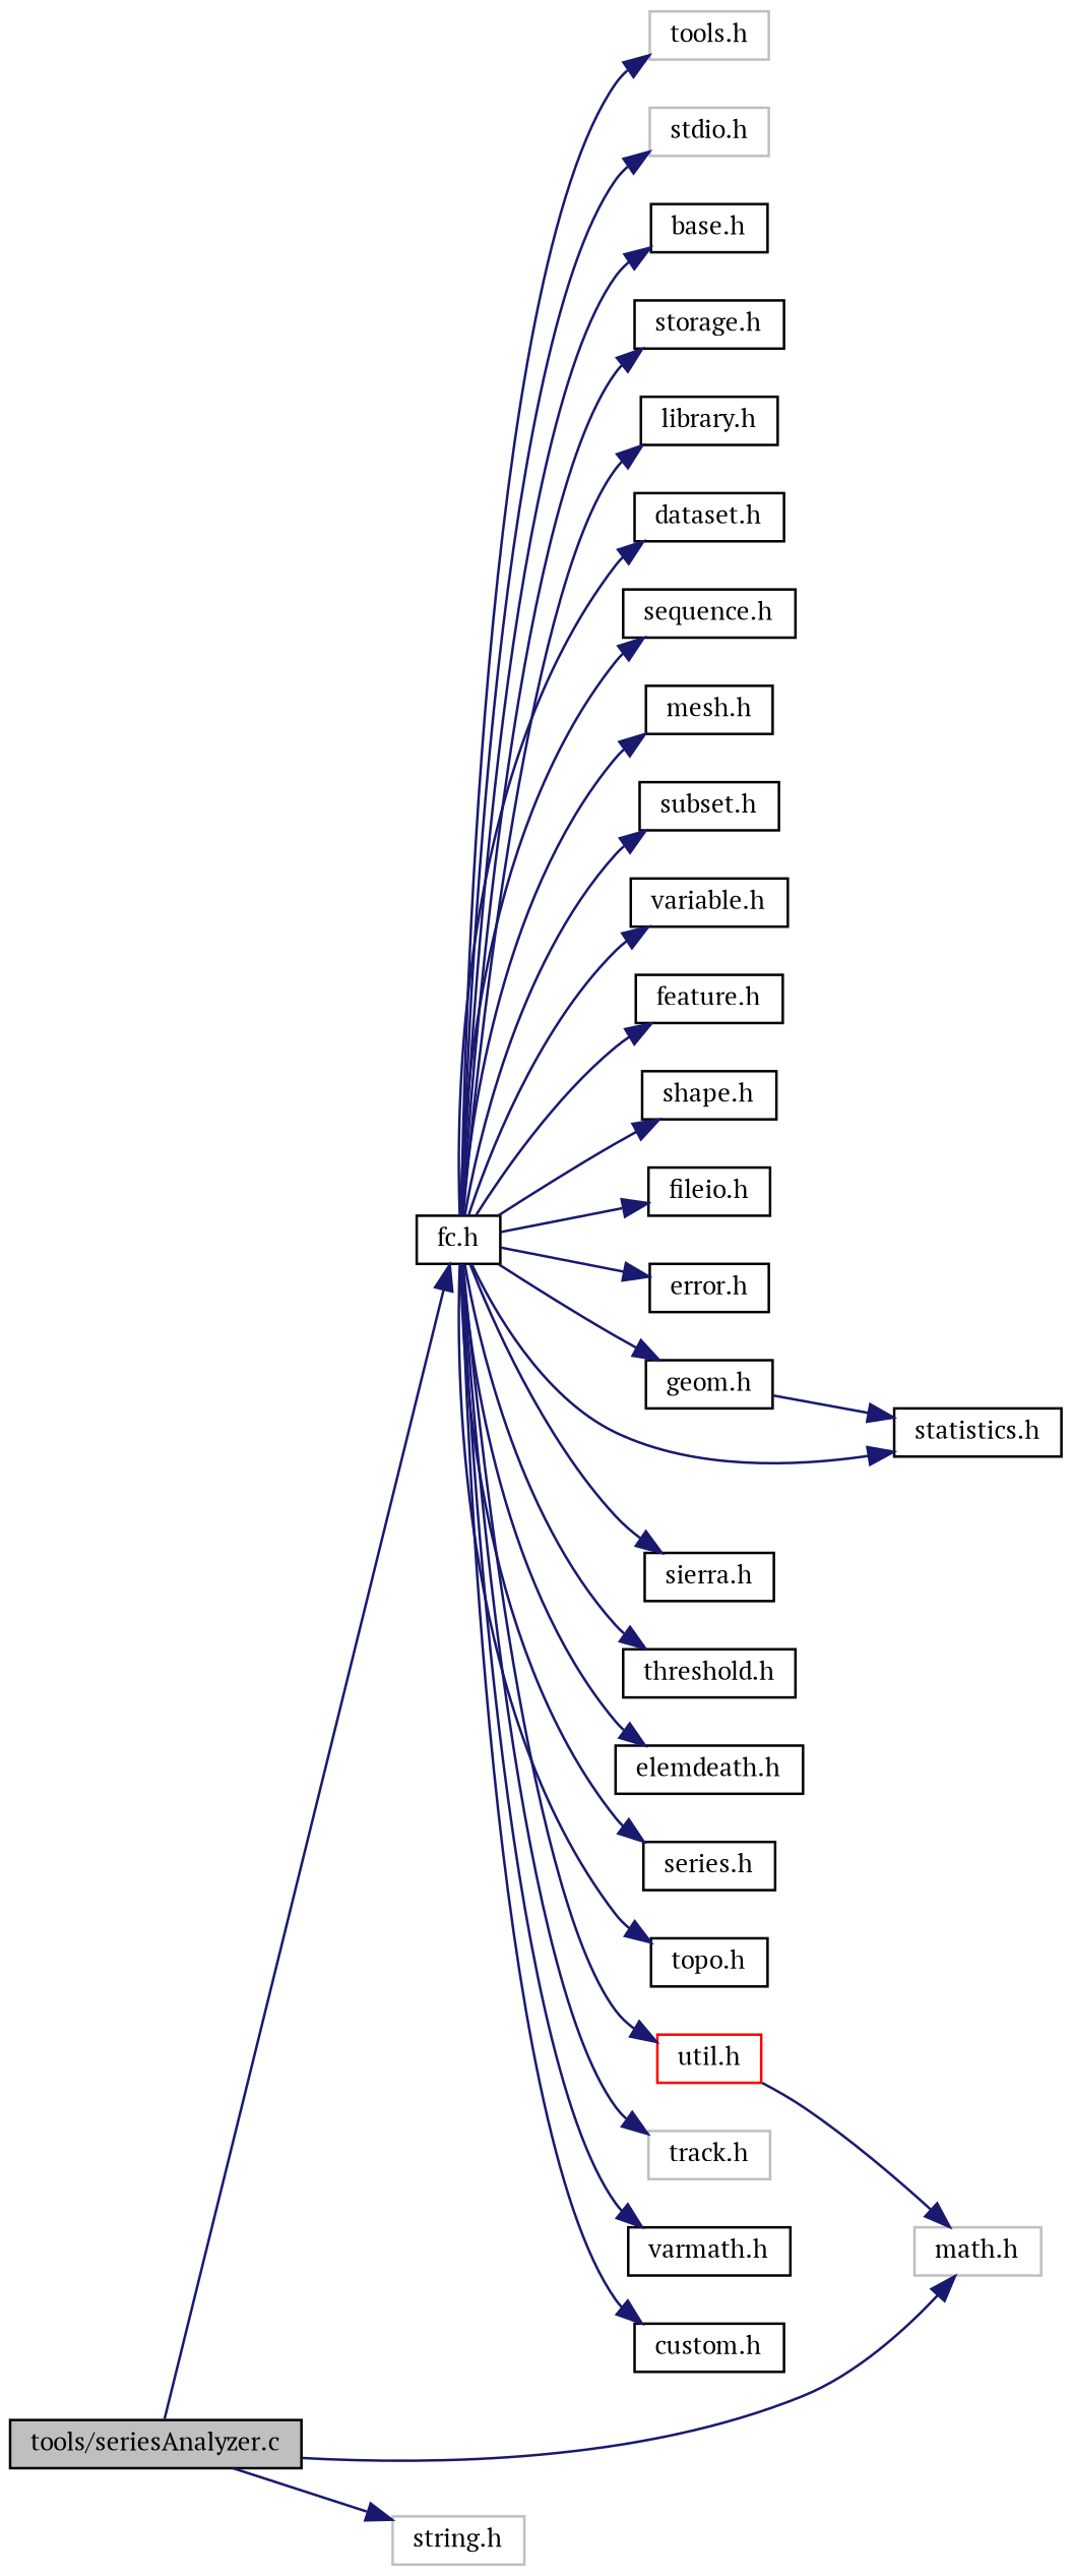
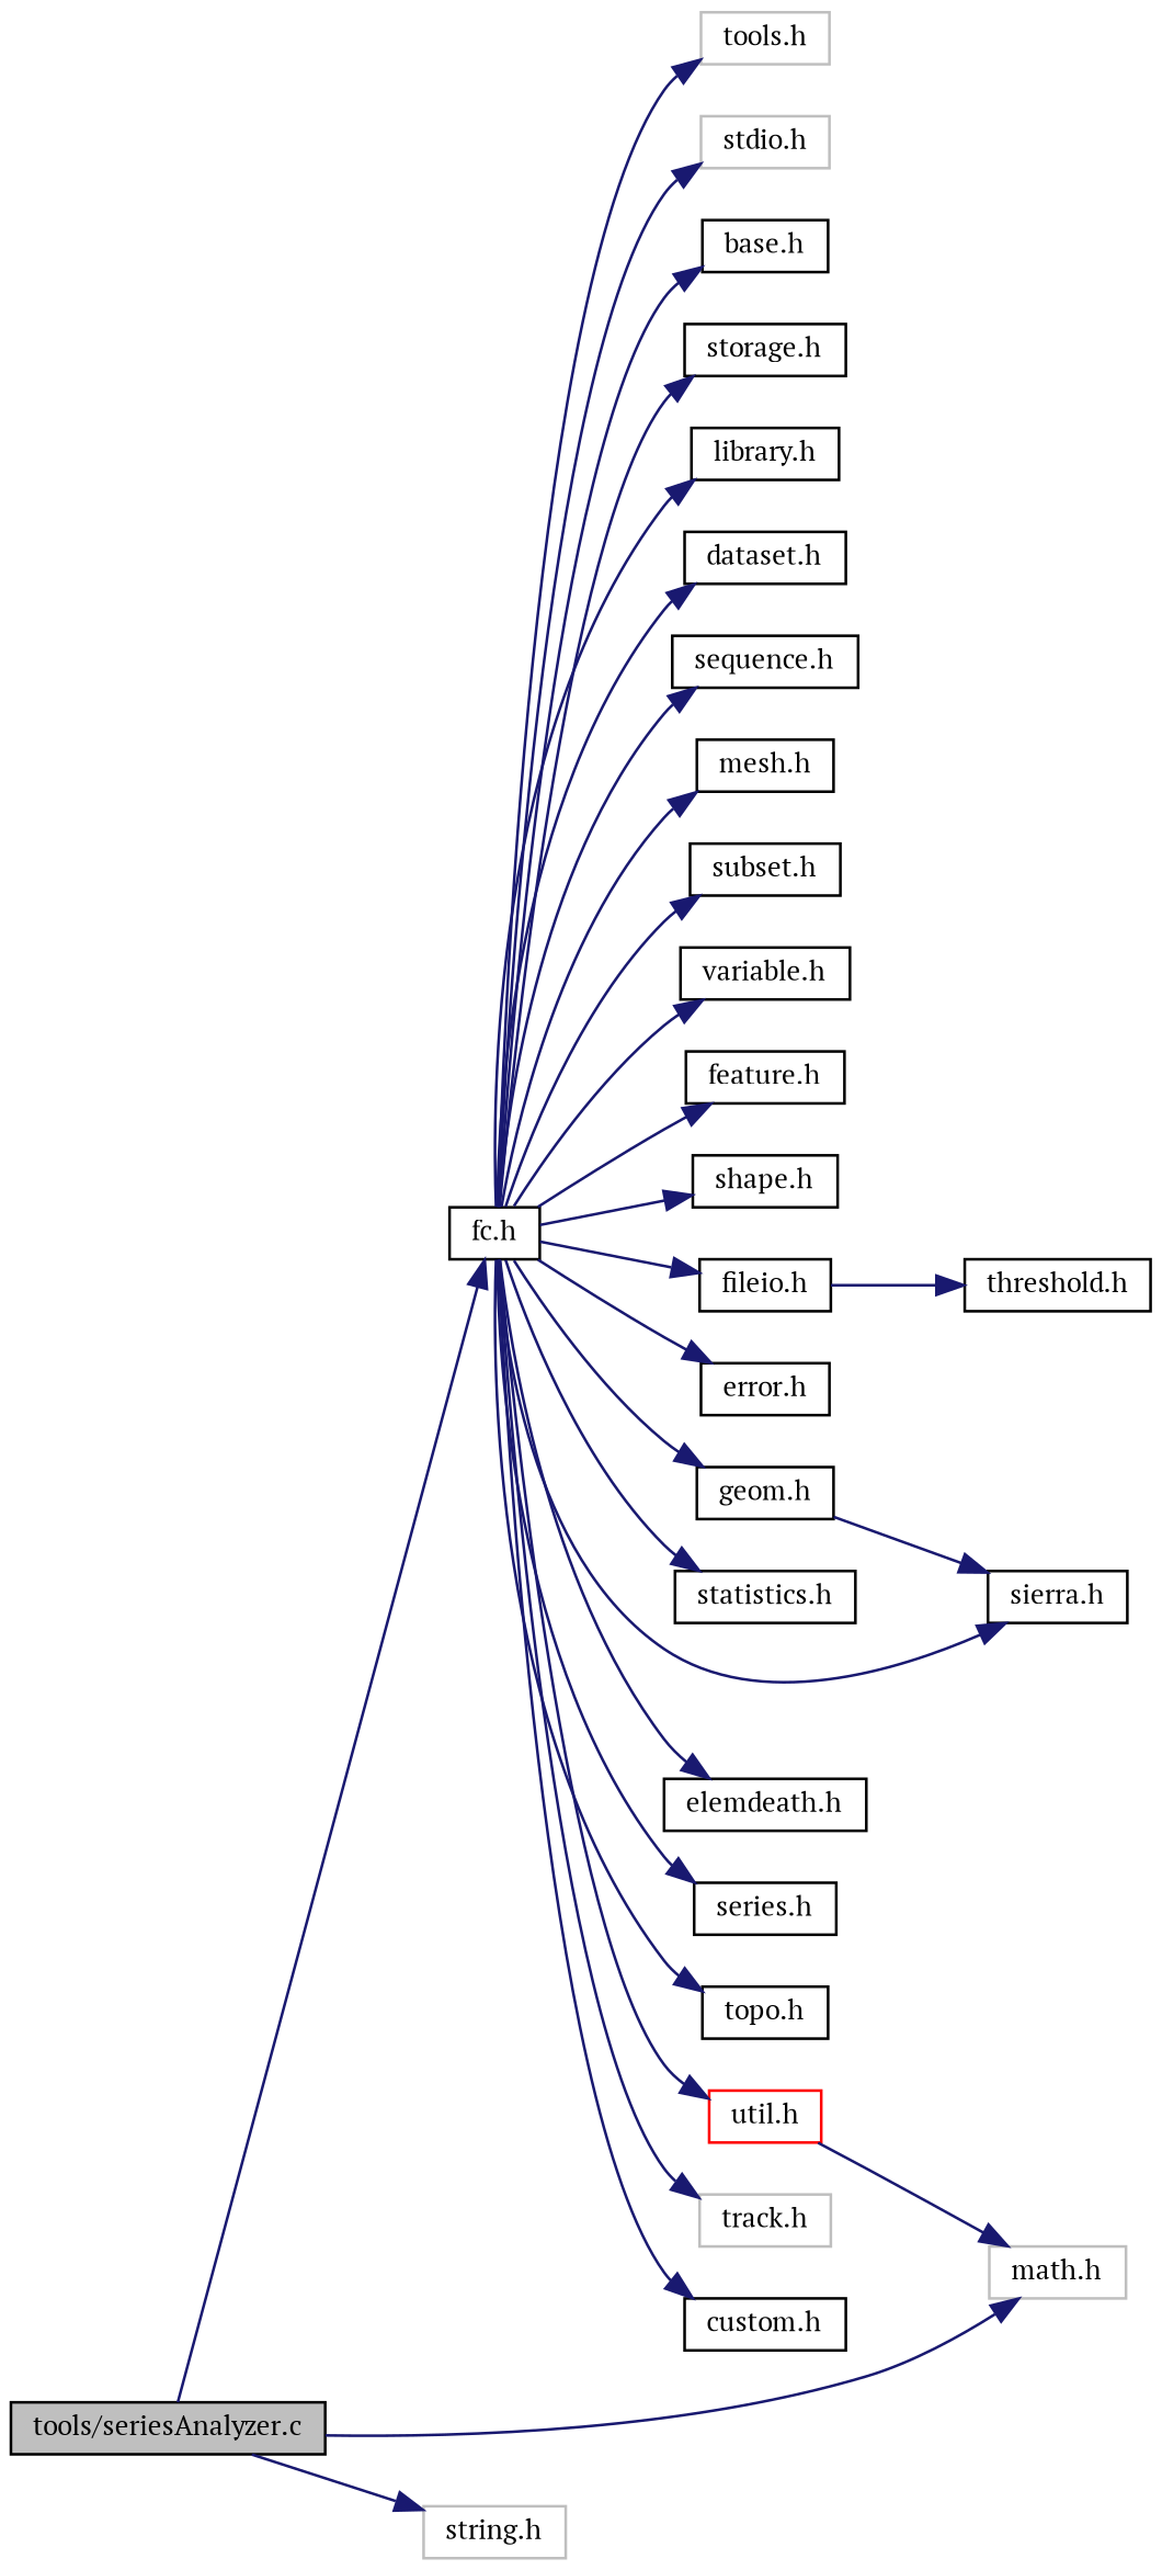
  digraph {
    fontname="PT Serif"
    rankdir=LR
    node [color=black fillcolor=white fontname="PT Serif" fontsize=10 shape=record style=filled]
    edge [color=midnightblue fontname="PT Serif" fontsize=10 labelfontname="FreeSans.ttf" labelfontsize=10 style=solid]
    n1 [fillcolor=grey75 fontcolor=black height=0.2 label="tools/seriesAnalyzer.c" width=0.4]
    n2 [height=0.2 label="fc.h" width=0.4]
    n3 [color=grey75 height=0.2 label="math.h" width=0.4]
    n4 [color=grey75 height=0.2 label="string.h" width=0.4]
    n5 [color=grey75 height=0.2 label="tools.h" width=0.4]
    n6 [color=grey75 height=0.2 label="stdio.h" width=0.4]
    n7 [height=0.2 label="base.h" width=0.4]
    n8 [height=0.2 label="storage.h" width=0.4]
    n9 [height=0.2 label="library.h" width=0.4]
    n10 [height=0.2 label="dataset.h" width=0.4]
    n11 [height=0.2 label="sequence.h" width=0.4]
    n12 [height=0.2 label="mesh.h" width=0.4]
    n13 [height=0.2 label="subset.h" width=0.4]
    n14 [height=0.2 label="variable.h" width=0.4]
    n15 [height=0.2 label="feature.h" width=0.4]
    n16 [height=0.2 label="shape.h" width=0.4]
    n17 [height=0.2 label="fileio.h" width=0.4]
    n18 [height=0.2 label="error.h" width=0.4]
    n19 [height=0.2 label="geom.h" width=0.4]
    n20 [height=0.2 label="statistics.h" width=0.4]
    n21 [height=0.2 label="sierra.h" width=0.4]
    n22 [height=0.2 label="threshold.h" width=0.4]
    n23 [height=0.2 label="elemdeath.h" width=0.4]
    n24 [height=0.2 label="series.h" width=0.4]
    n25 [height=0.2 label="topo.h" width=0.4]
    n26 [color=red height=0.2 label="util.h" width=0.4]
    n27 [color=grey75 height=0.2 label="track.h" width=0.4]
-   n28 [height=0.2 label="varmath.h" width=0.4]
    n29 [height=0.2 label="custom.h" width=0.4]
    n1 -> n2
    n1 -> n3
    n1 -> n4
    n2 -> n5
    n2 -> n6
    n2 -> n7
    n2 -> n8
    n2 -> n9
    n2 -> n10
    n2 -> n11
    n2 -> n12
    n2 -> n13
    n2 -> n14
    n2 -> n15
    n2 -> n16
    n2 -> n17
    n2 -> n18
    n2 -> n19
    n2 -> n20
    n2 -> n21
-   n2 -> n22
+   n17 -> n22
    n2 -> n23
    n2 -> n24
    n2 -> n25
    n2 -> n26
    n2 -> n27
-   n2 -> n28
    n2 -> n29
-   n19 -> n20
+   n19 -> n21
    n26 -> n3
  }
